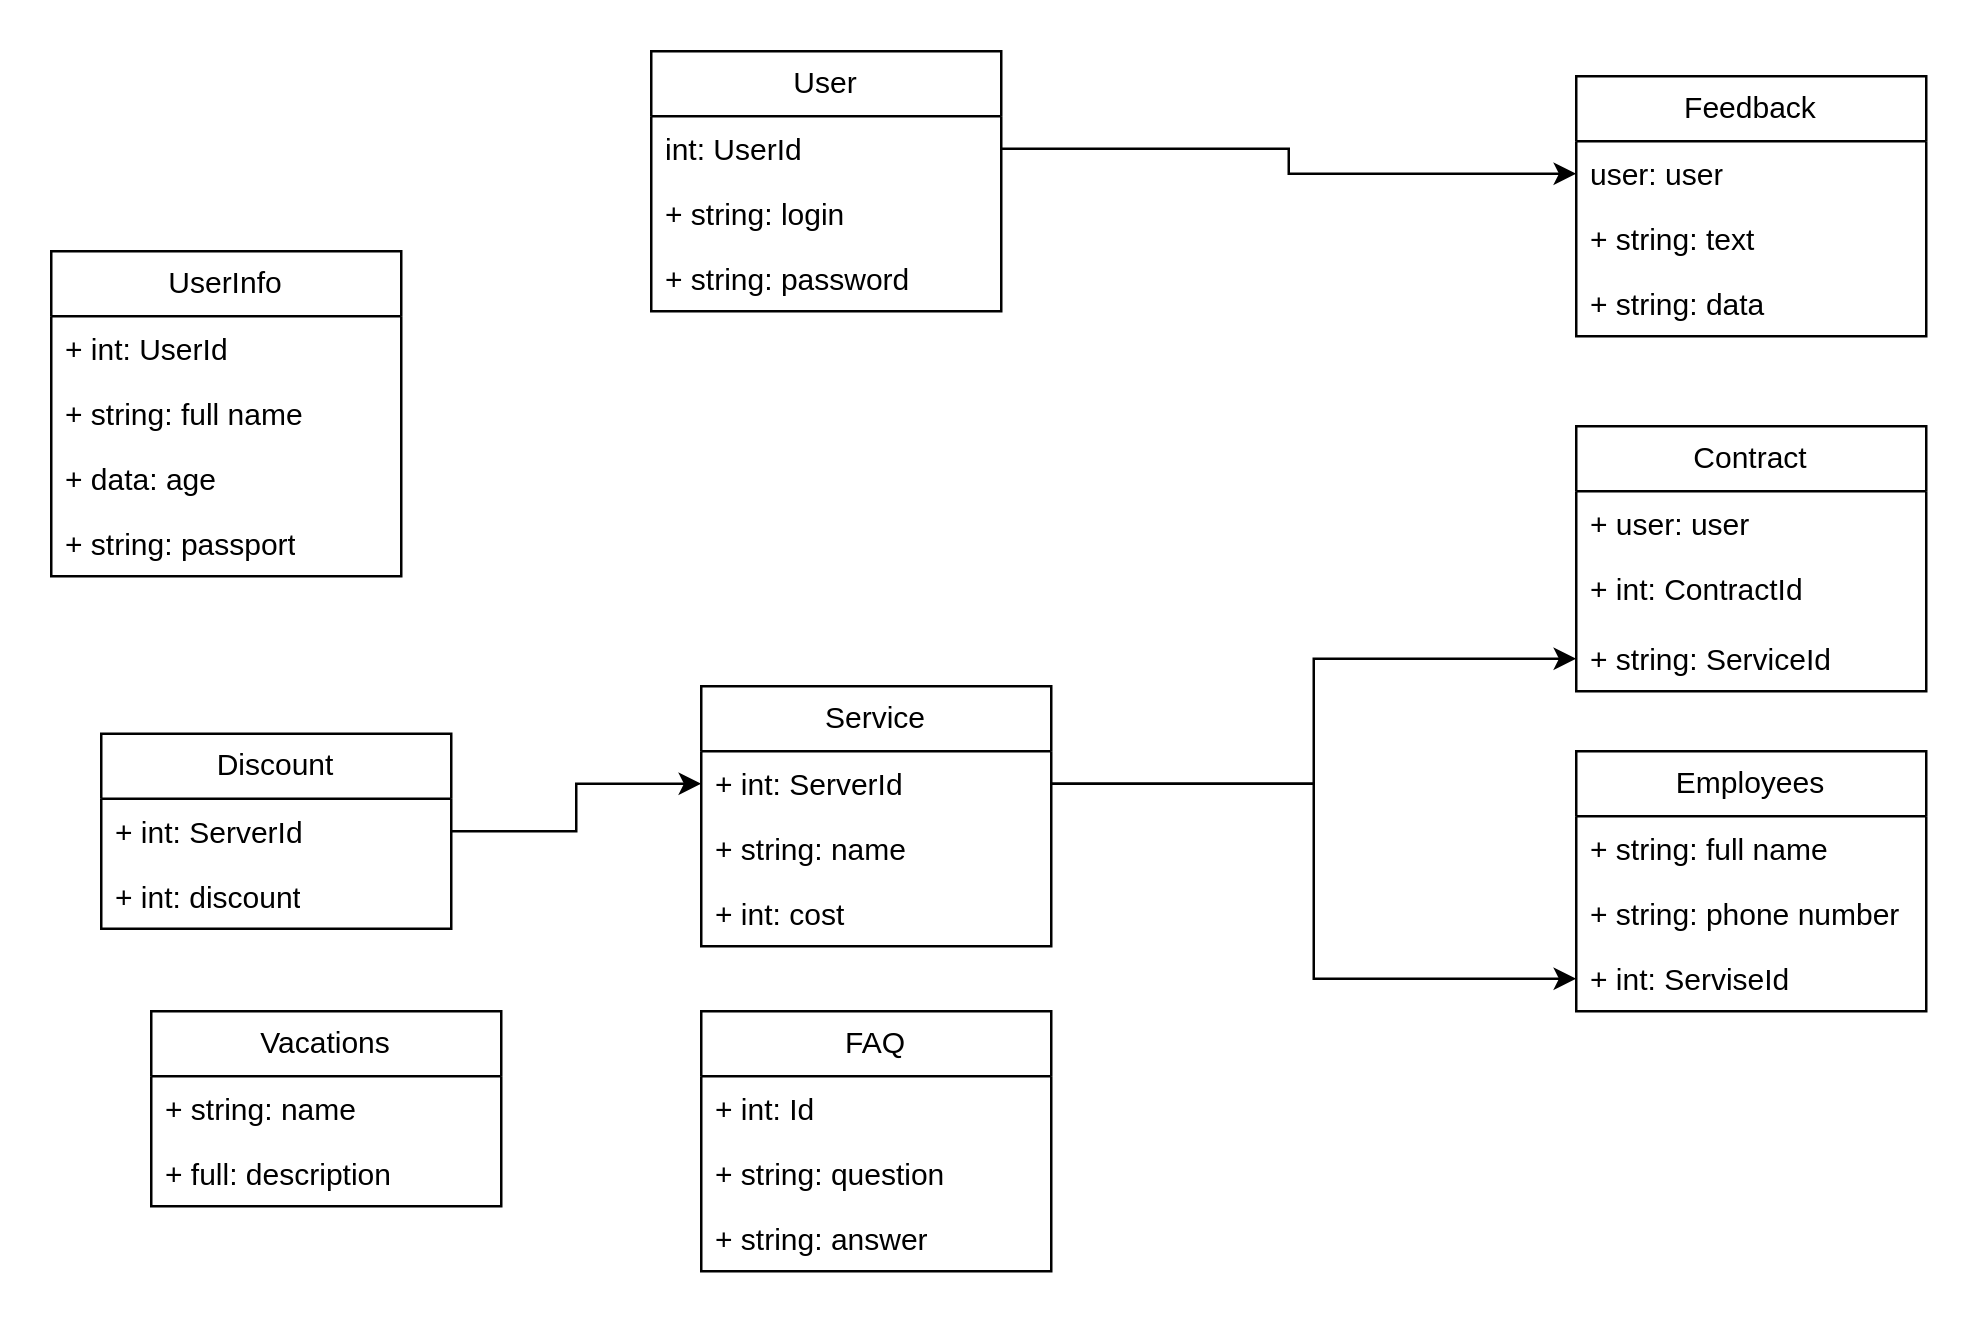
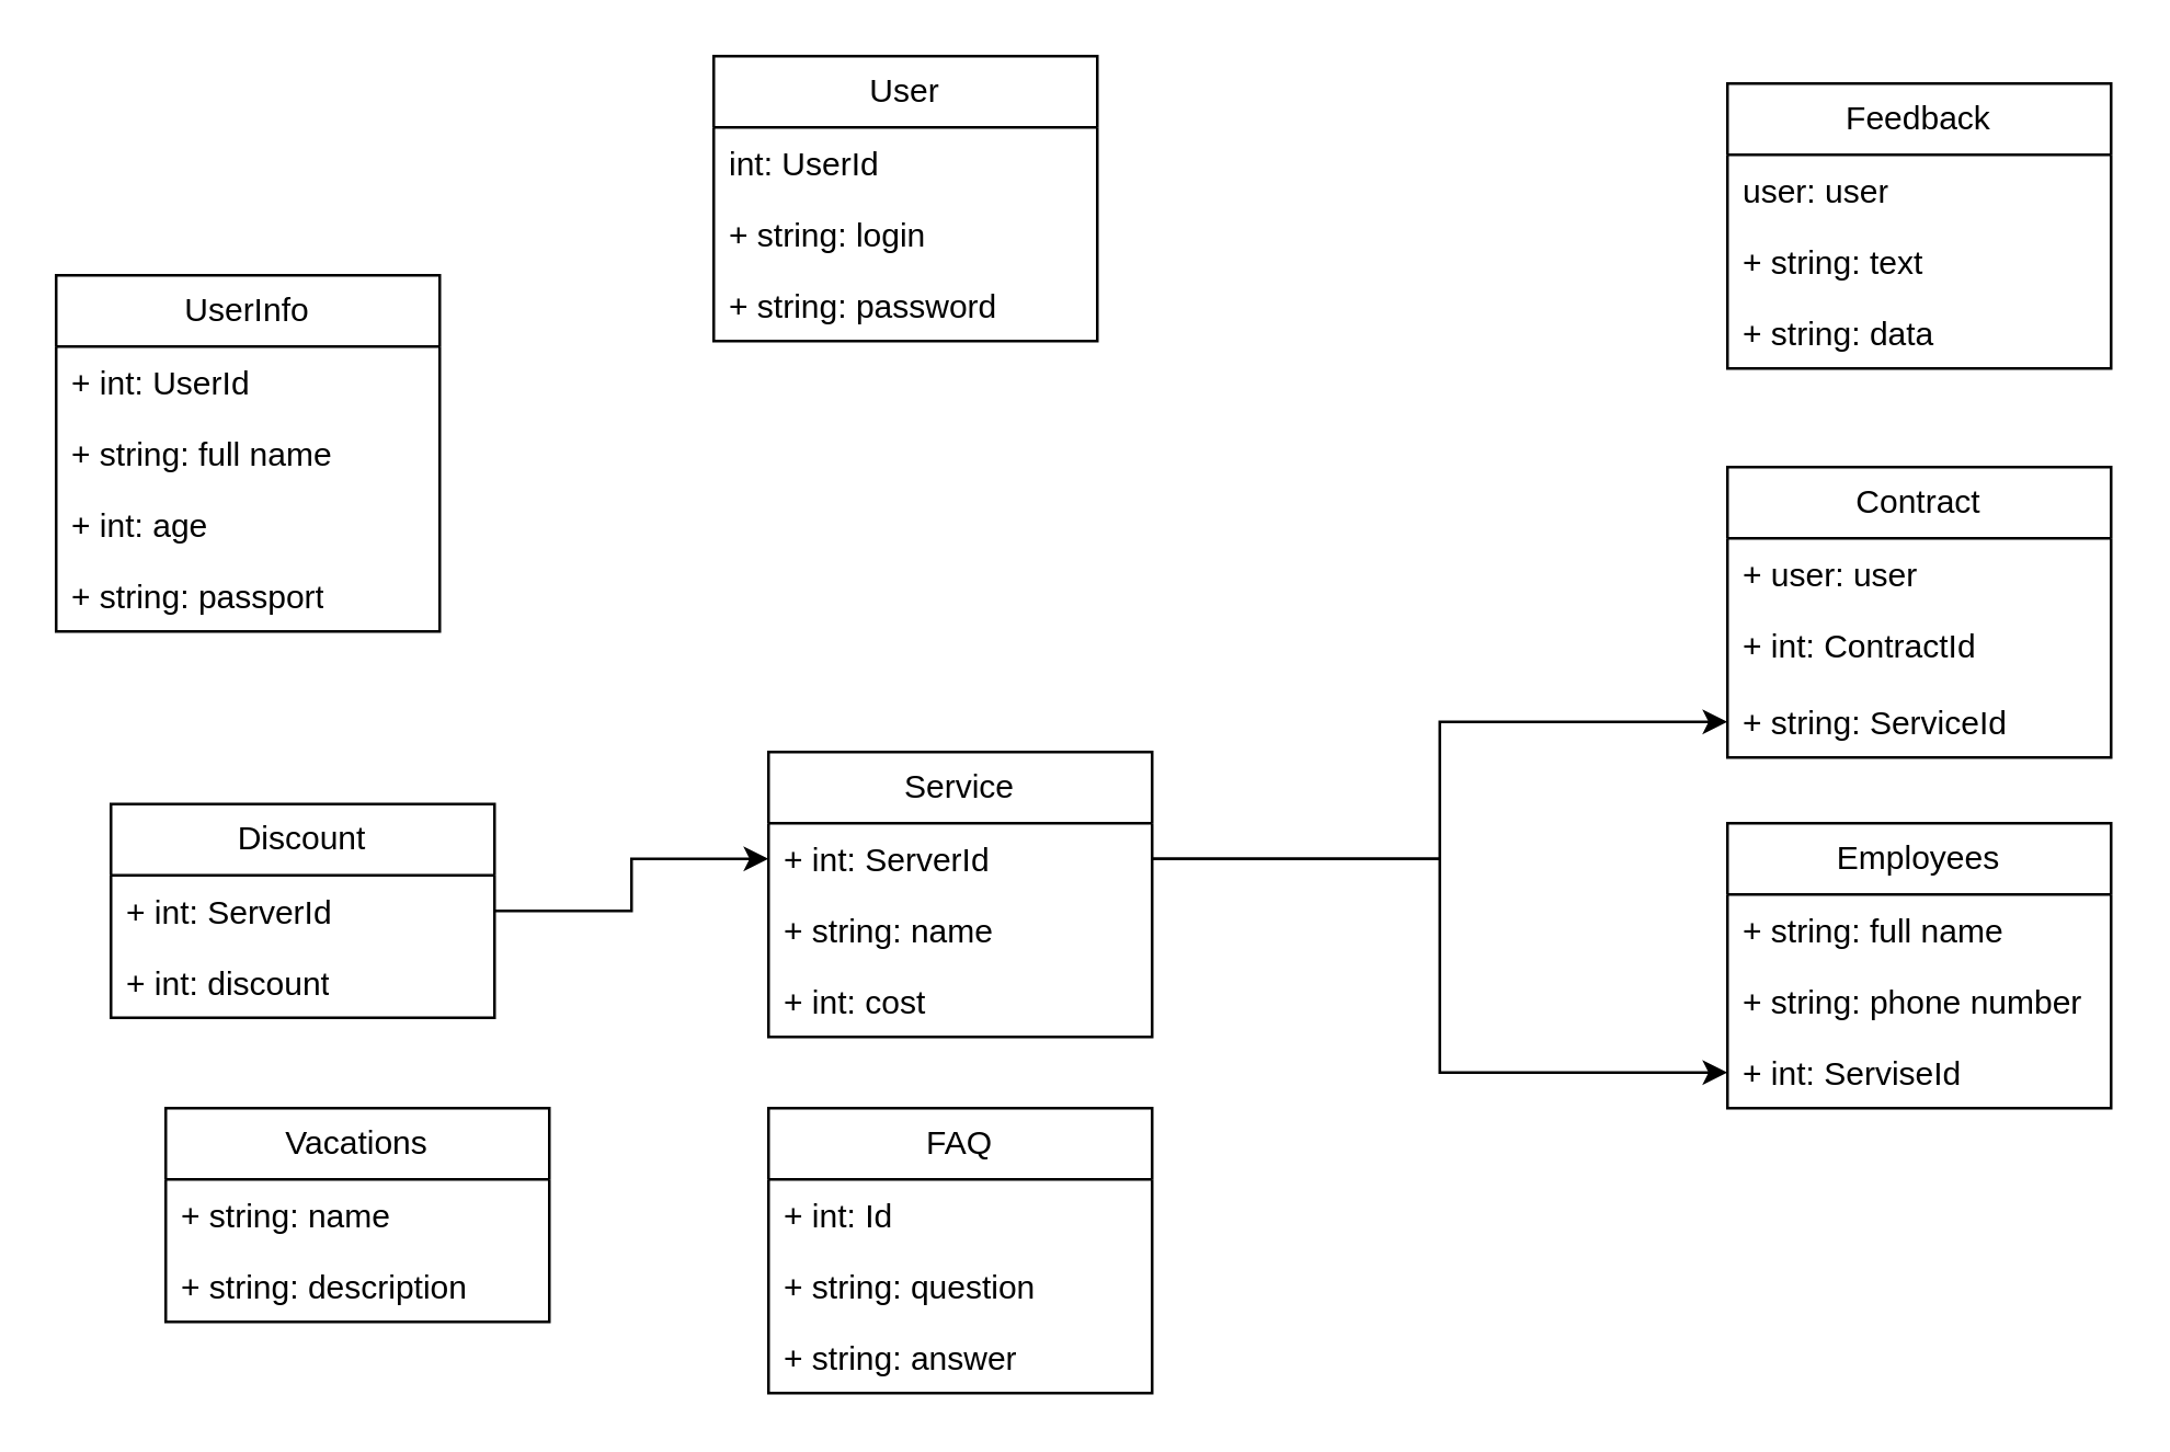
  <mxCell id="0" />
  <mxCell id="1" parent="0" />
  <mxCell id="2" value="UserInfo" style="swimlane;fontStyle=0;childLayout=stackLayout;horizontal=1;startSize=26;fillColor=none;horizontalStack=0;resizeParent=1;resizeParentMax=0;resizeLast=0;collapsible=1;marginBottom=0;whiteSpace=wrap;html=1;" parent="1" vertex="1"><mxGeometry x="20" y="100" width="140" height="130" as="geometry" /></mxCell>
  <mxCell id="3" value="+ int: UserId" style="text;strokeColor=none;fillColor=none;align=left;verticalAlign=top;spacingLeft=4;spacingRight=4;overflow=hidden;rotatable=0;points=[[0,0.5],[1,0.5]];portConstraint=eastwest;whiteSpace=wrap;html=1;" parent="2" vertex="1"><mxGeometry y="26" width="140" height="26" as="geometry" /></mxCell>
  <mxCell id="4" value="+ string: full name" style="text;strokeColor=none;fillColor=none;align=left;verticalAlign=top;spacingLeft=4;spacingRight=4;overflow=hidden;rotatable=0;points=[[0,0.5],[1,0.5]];portConstraint=eastwest;whiteSpace=wrap;html=1;" parent="2" vertex="1"><mxGeometry y="52" width="140" height="26" as="geometry" /></mxCell>
- <mxCell id="5" value="+ data: age" style="text;strokeColor=none;fillColor=none;align=left;verticalAlign=top;spacingLeft=4;spacingRight=4;overflow=hidden;rotatable=0;points=[[0,0.5],[1,0.5]];portConstraint=eastwest;whiteSpace=wrap;html=1;" parent="2" vertex="1"><mxGeometry y="78" width="140" height="26" as="geometry" /></mxCell>
+ <mxCell id="5" value="+ int: age" style="text;strokeColor=none;fillColor=none;align=left;verticalAlign=top;spacingLeft=4;spacingRight=4;overflow=hidden;rotatable=0;points=[[0,0.5],[1,0.5]];portConstraint=eastwest;whiteSpace=wrap;html=1;" parent="2" vertex="1"><mxGeometry y="78" width="140" height="26" as="geometry" /></mxCell>
  <mxCell id="6" value="+ string: passport" style="text;strokeColor=none;fillColor=none;align=left;verticalAlign=top;spacingLeft=4;spacingRight=4;overflow=hidden;rotatable=0;points=[[0,0.5],[1,0.5]];portConstraint=eastwest;whiteSpace=wrap;html=1;" parent="2" vertex="1"><mxGeometry y="104" width="140" height="26" as="geometry" /></mxCell>
  <mxCell id="7" value="User" style="swimlane;fontStyle=0;childLayout=stackLayout;horizontal=1;startSize=26;fillColor=none;horizontalStack=0;resizeParent=1;resizeParentMax=0;resizeLast=0;collapsible=1;marginBottom=0;whiteSpace=wrap;html=1;" parent="1" vertex="1"><mxGeometry x="260" y="20" width="140" height="104" as="geometry" /></mxCell>
  <mxCell id="8" value="int: UserId" style="text;strokeColor=none;fillColor=none;align=left;verticalAlign=top;spacingLeft=4;spacingRight=4;overflow=hidden;rotatable=0;points=[[0,0.5],[1,0.5]];portConstraint=eastwest;whiteSpace=wrap;html=1;" parent="7" vertex="1"><mxGeometry y="26" width="140" height="26" as="geometry" /></mxCell>
  <mxCell id="9" value="+ string: login" style="text;strokeColor=none;fillColor=none;align=left;verticalAlign=top;spacingLeft=4;spacingRight=4;overflow=hidden;rotatable=0;points=[[0,0.5],[1,0.5]];portConstraint=eastwest;whiteSpace=wrap;html=1;" parent="7" vertex="1"><mxGeometry y="52" width="140" height="26" as="geometry" /></mxCell>
  <mxCell id="10" value="+ string: password" style="text;strokeColor=none;fillColor=none;align=left;verticalAlign=top;spacingLeft=4;spacingRight=4;overflow=hidden;rotatable=0;points=[[0,0.5],[1,0.5]];portConstraint=eastwest;whiteSpace=wrap;html=1;" parent="7" vertex="1"><mxGeometry y="78" width="140" height="26" as="geometry" /></mxCell>
  <mxCell id="11" value="Contract" style="swimlane;fontStyle=0;childLayout=stackLayout;horizontal=1;startSize=26;fillColor=none;horizontalStack=0;resizeParent=1;resizeParentMax=0;resizeLast=0;collapsible=1;marginBottom=0;whiteSpace=wrap;html=1;" parent="1" vertex="1"><mxGeometry x="630" y="170" width="140" height="106" as="geometry" /></mxCell>
  <mxCell id="12" value="+ user: user" style="text;strokeColor=none;fillColor=none;align=left;verticalAlign=top;spacingLeft=4;spacingRight=4;overflow=hidden;rotatable=0;points=[[0,0.5],[1,0.5]];portConstraint=eastwest;whiteSpace=wrap;html=1;" parent="11" vertex="1"><mxGeometry y="26" width="140" height="26" as="geometry" /></mxCell>
  <mxCell id="13" value="+ int: ContractId" style="text;strokeColor=none;fillColor=none;align=left;verticalAlign=top;spacingLeft=4;spacingRight=4;overflow=hidden;rotatable=0;points=[[0,0.5],[1,0.5]];portConstraint=eastwest;whiteSpace=wrap;html=1;" parent="11" vertex="1"><mxGeometry y="52" width="140" height="28" as="geometry" /></mxCell>
  <mxCell id="14" value="+ string: ServiceId" style="text;strokeColor=none;fillColor=none;align=left;verticalAlign=top;spacingLeft=4;spacingRight=4;overflow=hidden;rotatable=0;points=[[0,0.5],[1,0.5]];portConstraint=eastwest;whiteSpace=wrap;html=1;" parent="11" vertex="1"><mxGeometry y="80" width="140" height="26" as="geometry" /></mxCell>
  <mxCell id="15" value="Discount" style="swimlane;fontStyle=0;childLayout=stackLayout;horizontal=1;startSize=26;fillColor=none;horizontalStack=0;resizeParent=1;resizeParentMax=0;resizeLast=0;collapsible=1;marginBottom=0;whiteSpace=wrap;html=1;" parent="1" vertex="1"><mxGeometry x="40" y="293" width="140" height="78" as="geometry" /></mxCell>
  <mxCell id="16" value="+ int: ServerId" style="text;strokeColor=none;fillColor=none;align=left;verticalAlign=top;spacingLeft=4;spacingRight=4;overflow=hidden;rotatable=0;points=[[0,0.5],[1,0.5]];portConstraint=eastwest;whiteSpace=wrap;html=1;" parent="15" vertex="1"><mxGeometry y="26" width="140" height="26" as="geometry" /></mxCell>
  <mxCell id="17" value="+ int: discount" style="text;strokeColor=none;fillColor=none;align=left;verticalAlign=top;spacingLeft=4;spacingRight=4;overflow=hidden;rotatable=0;points=[[0,0.5],[1,0.5]];portConstraint=eastwest;whiteSpace=wrap;html=1;" parent="15" vertex="1"><mxGeometry y="52" width="140" height="26" as="geometry" /></mxCell>
  <mxCell id="18" value="Service" style="swimlane;fontStyle=0;childLayout=stackLayout;horizontal=1;startSize=26;fillColor=none;horizontalStack=0;resizeParent=1;resizeParentMax=0;resizeLast=0;collapsible=1;marginBottom=0;whiteSpace=wrap;html=1;" parent="1" vertex="1"><mxGeometry x="280" y="274" width="140" height="104" as="geometry" /></mxCell>
  <mxCell id="19" value="+ int: ServerId" style="text;strokeColor=none;fillColor=none;align=left;verticalAlign=top;spacingLeft=4;spacingRight=4;overflow=hidden;rotatable=0;points=[[0,0.5],[1,0.5]];portConstraint=eastwest;whiteSpace=wrap;html=1;" parent="18" vertex="1"><mxGeometry y="26" width="140" height="26" as="geometry" /></mxCell>
  <mxCell id="20" value="+ string: name" style="text;strokeColor=none;fillColor=none;align=left;verticalAlign=top;spacingLeft=4;spacingRight=4;overflow=hidden;rotatable=0;points=[[0,0.5],[1,0.5]];portConstraint=eastwest;whiteSpace=wrap;html=1;" parent="18" vertex="1"><mxGeometry y="52" width="140" height="26" as="geometry" /></mxCell>
  <mxCell id="21" value="+ int: cost" style="text;strokeColor=none;fillColor=none;align=left;verticalAlign=top;spacingLeft=4;spacingRight=4;overflow=hidden;rotatable=0;points=[[0,0.5],[1,0.5]];portConstraint=eastwest;whiteSpace=wrap;html=1;" parent="18" vertex="1"><mxGeometry y="78" width="140" height="26" as="geometry" /></mxCell>
  <mxCell id="22" style="edgeStyle=orthogonalEdgeStyle;rounded=0;orthogonalLoop=1;jettySize=auto;html=1;entryX=0;entryY=0.5;entryDx=0;entryDy=0;" parent="1" source="19" target="14" edge="1"><mxGeometry relative="1" as="geometry" /></mxCell>
  <mxCell id="23" style="edgeStyle=orthogonalEdgeStyle;rounded=0;orthogonalLoop=1;jettySize=auto;html=1;entryX=0;entryY=0.5;entryDx=0;entryDy=0;" parent="1" source="16" target="19" edge="1"><mxGeometry relative="1" as="geometry" /></mxCell>
  <mxCell id="24" value="FAQ" style="swimlane;fontStyle=0;childLayout=stackLayout;horizontal=1;startSize=26;fillColor=none;horizontalStack=0;resizeParent=1;resizeParentMax=0;resizeLast=0;collapsible=1;marginBottom=0;whiteSpace=wrap;html=1;" parent="1" vertex="1"><mxGeometry x="280" y="404" width="140" height="104" as="geometry" /></mxCell>
  <mxCell id="25" value="+ int: Id" style="text;strokeColor=none;fillColor=none;align=left;verticalAlign=top;spacingLeft=4;spacingRight=4;overflow=hidden;rotatable=0;points=[[0,0.5],[1,0.5]];portConstraint=eastwest;whiteSpace=wrap;html=1;" parent="24" vertex="1"><mxGeometry y="26" width="140" height="26" as="geometry" /></mxCell>
  <mxCell id="26" value="+ string: question" style="text;strokeColor=none;fillColor=none;align=left;verticalAlign=top;spacingLeft=4;spacingRight=4;overflow=hidden;rotatable=0;points=[[0,0.5],[1,0.5]];portConstraint=eastwest;whiteSpace=wrap;html=1;" parent="24" vertex="1"><mxGeometry y="52" width="140" height="26" as="geometry" /></mxCell>
  <mxCell id="27" value="+ string: answer" style="text;strokeColor=none;fillColor=none;align=left;verticalAlign=top;spacingLeft=4;spacingRight=4;overflow=hidden;rotatable=0;points=[[0,0.5],[1,0.5]];portConstraint=eastwest;whiteSpace=wrap;html=1;" parent="24" vertex="1"><mxGeometry y="78" width="140" height="26" as="geometry" /></mxCell>
  <mxCell id="28" value="Employees" style="swimlane;fontStyle=0;childLayout=stackLayout;horizontal=1;startSize=26;fillColor=none;horizontalStack=0;resizeParent=1;resizeParentMax=0;resizeLast=0;collapsible=1;marginBottom=0;whiteSpace=wrap;html=1;" parent="1" vertex="1"><mxGeometry x="630" y="300" width="140" height="104" as="geometry" /></mxCell>
  <mxCell id="29" value="+ string: full name" style="text;strokeColor=none;fillColor=none;align=left;verticalAlign=top;spacingLeft=4;spacingRight=4;overflow=hidden;rotatable=0;points=[[0,0.5],[1,0.5]];portConstraint=eastwest;whiteSpace=wrap;html=1;" parent="28" vertex="1"><mxGeometry y="26" width="140" height="26" as="geometry" /></mxCell>
  <mxCell id="30" value="+ string: phone number" style="text;strokeColor=none;fillColor=none;align=left;verticalAlign=top;spacingLeft=4;spacingRight=4;overflow=hidden;rotatable=0;points=[[0,0.5],[1,0.5]];portConstraint=eastwest;whiteSpace=wrap;html=1;" parent="28" vertex="1"><mxGeometry y="52" width="140" height="26" as="geometry" /></mxCell>
  <mxCell id="31" value="+ int: ServiseId" style="text;strokeColor=none;fillColor=none;align=left;verticalAlign=top;spacingLeft=4;spacingRight=4;overflow=hidden;rotatable=0;points=[[0,0.5],[1,0.5]];portConstraint=eastwest;whiteSpace=wrap;html=1;" parent="28" vertex="1"><mxGeometry y="78" width="140" height="26" as="geometry" /></mxCell>
  <mxCell id="32" style="edgeStyle=orthogonalEdgeStyle;rounded=0;orthogonalLoop=1;jettySize=auto;html=1;entryX=0;entryY=0.5;entryDx=0;entryDy=0;" parent="1" source="19" target="31" edge="1"><mxGeometry relative="1" as="geometry" /></mxCell>
  <mxCell id="33" value="Feedback" style="swimlane;fontStyle=0;childLayout=stackLayout;horizontal=1;startSize=26;fillColor=none;horizontalStack=0;resizeParent=1;resizeParentMax=0;resizeLast=0;collapsible=1;marginBottom=0;whiteSpace=wrap;html=1;" parent="1" vertex="1"><mxGeometry x="630" y="30" width="140" height="104" as="geometry" /></mxCell>
  <mxCell id="34" value="user: user" style="text;strokeColor=none;fillColor=none;align=left;verticalAlign=top;spacingLeft=4;spacingRight=4;overflow=hidden;rotatable=0;points=[[0,0.5],[1,0.5]];portConstraint=eastwest;whiteSpace=wrap;html=1;" parent="33" vertex="1"><mxGeometry y="26" width="140" height="26" as="geometry" /></mxCell>
  <mxCell id="35" value="+ string: text" style="text;strokeColor=none;fillColor=none;align=left;verticalAlign=top;spacingLeft=4;spacingRight=4;overflow=hidden;rotatable=0;points=[[0,0.5],[1,0.5]];portConstraint=eastwest;whiteSpace=wrap;html=1;" parent="33" vertex="1"><mxGeometry y="52" width="140" height="26" as="geometry" /></mxCell>
  <mxCell id="36" value="+ string: data" style="text;strokeColor=none;fillColor=none;align=left;verticalAlign=top;spacingLeft=4;spacingRight=4;overflow=hidden;rotatable=0;points=[[0,0.5],[1,0.5]];portConstraint=eastwest;whiteSpace=wrap;html=1;" parent="33" vertex="1"><mxGeometry y="78" width="140" height="26" as="geometry" /></mxCell>
- <mxCell id="37" style="edgeStyle=orthogonalEdgeStyle;rounded=0;orthogonalLoop=1;jettySize=auto;html=1;entryX=0;entryY=0.5;entryDx=0;entryDy=0;" parent="1" source="8" target="34" edge="1"><mxGeometry relative="1" as="geometry" /></mxCell>
  <mxCell id="38" value="Vacations" style="swimlane;fontStyle=0;childLayout=stackLayout;horizontal=1;startSize=26;fillColor=none;horizontalStack=0;resizeParent=1;resizeParentMax=0;resizeLast=0;collapsible=1;marginBottom=0;whiteSpace=wrap;html=1;" parent="1" vertex="1"><mxGeometry x="60" y="404" width="140" height="78" as="geometry" /></mxCell>
  <mxCell id="39" value="+ string: name" style="text;strokeColor=none;fillColor=none;align=left;verticalAlign=top;spacingLeft=4;spacingRight=4;overflow=hidden;rotatable=0;points=[[0,0.5],[1,0.5]];portConstraint=eastwest;whiteSpace=wrap;html=1;" parent="38" vertex="1"><mxGeometry y="26" width="140" height="26" as="geometry" /></mxCell>
- <mxCell id="40" value="+ full: description" style="text;strokeColor=none;fillColor=none;align=left;verticalAlign=top;spacingLeft=4;spacingRight=4;overflow=hidden;rotatable=0;points=[[0,0.5],[1,0.5]];portConstraint=eastwest;whiteSpace=wrap;html=1;" parent="38" vertex="1"><mxGeometry y="52" width="140" height="26" as="geometry" /></mxCell>
+ <mxCell id="40" value="+ string: description" style="text;strokeColor=none;fillColor=none;align=left;verticalAlign=top;spacingLeft=4;spacingRight=4;overflow=hidden;rotatable=0;points=[[0,0.5],[1,0.5]];portConstraint=eastwest;whiteSpace=wrap;html=1;" parent="38" vertex="1"><mxGeometry y="52" width="140" height="26" as="geometry" /></mxCell>
